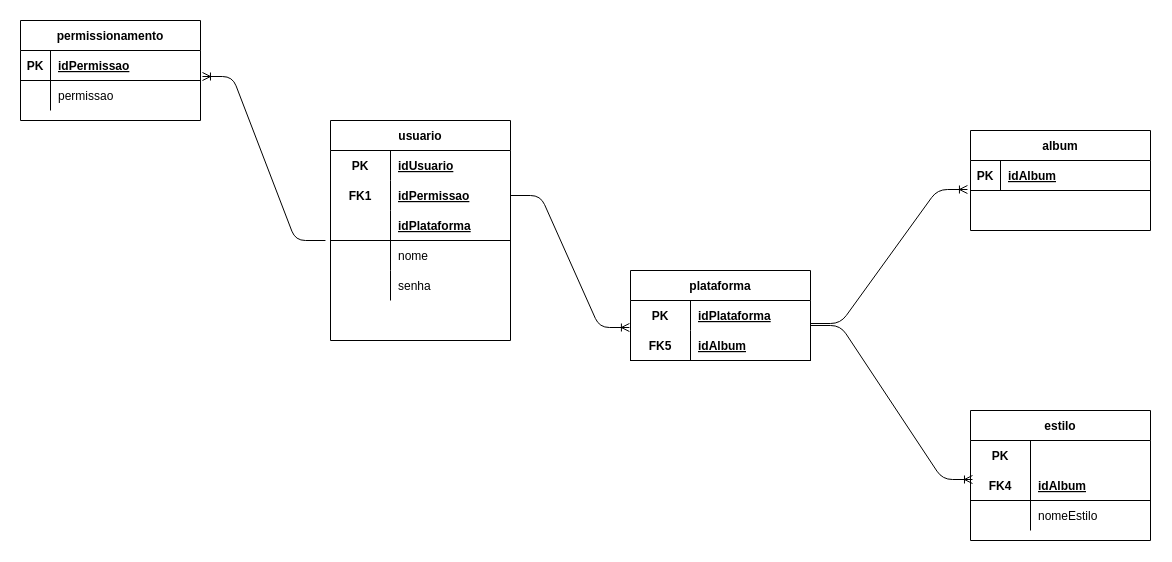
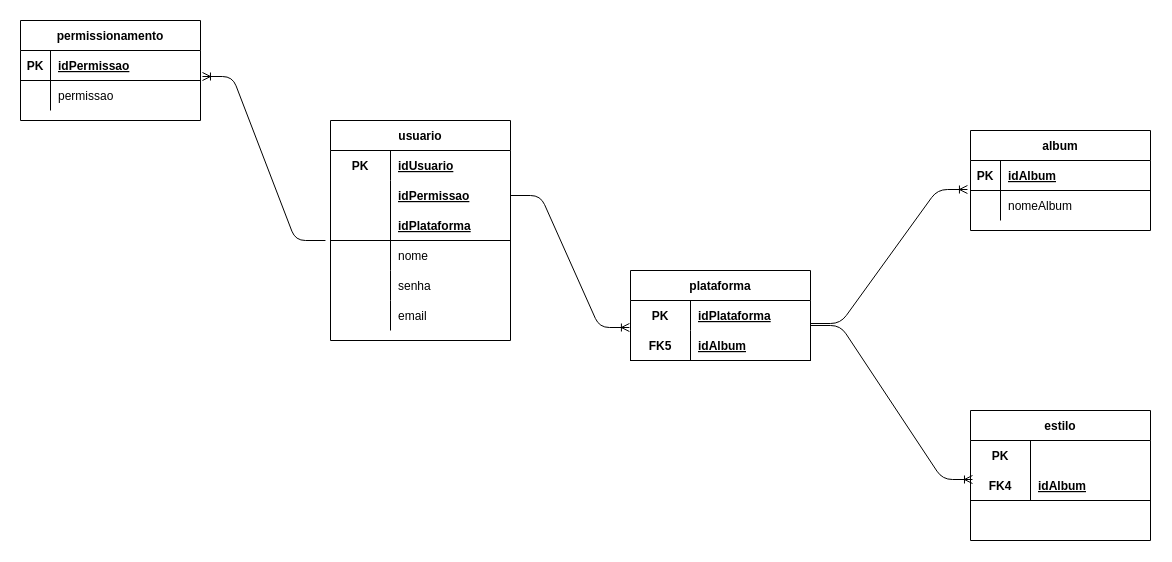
  <mxCell id="0" />
  <mxCell id="1" parent="0" />
  <mxCell id="2" value="usuario" style="shape=table;startSize=30;container=1;collapsible=1;childLayout=tableLayout;fixedRows=1;rowLines=0;fontStyle=1;align=center;resizeLast=1;" vertex="1" parent="1"><mxGeometry x="330" y="120" width="180" height="220" as="geometry" /></mxCell>
  <mxCell id="3" value="" style="shape=partialRectangle;collapsible=0;dropTarget=0;pointerEvents=0;fillColor=none;top=0;left=0;bottom=0;right=0;points=[[0,0.5],[1,0.5]];portConstraint=eastwest;" vertex="1" parent="2"><mxGeometry y="30" width="180" height="30" as="geometry" /></mxCell>
  <mxCell id="4" value="PK" style="shape=partialRectangle;connectable=0;fillColor=none;top=0;left=0;bottom=0;right=0;fontStyle=1;overflow=hidden;" vertex="1" parent="3"><mxGeometry width="60" height="30" as="geometry" /></mxCell>
  <mxCell id="5" value="idUsuario" style="shape=partialRectangle;connectable=0;fillColor=none;top=0;left=0;bottom=0;right=0;align=left;spacingLeft=6;fontStyle=5;overflow=hidden;" vertex="1" parent="3"><mxGeometry x="60" width="120" height="30" as="geometry" /></mxCell>
  <mxCell id="6" value="" style="shape=partialRectangle;collapsible=0;dropTarget=0;pointerEvents=0;fillColor=none;top=0;left=0;bottom=0;right=0;points=[[0,0.5],[1,0.5]];portConstraint=eastwest;" vertex="1" parent="2"><mxGeometry y="60" width="180" height="30" as="geometry" /></mxCell>
- <mxCell id="7" value="FK1" style="shape=partialRectangle;connectable=0;fillColor=none;top=0;left=0;bottom=0;right=0;fontStyle=1;overflow=hidden;" vertex="1" parent="6"><mxGeometry width="60" height="30" as="geometry" /></mxCell>
  <mxCell id="8" value="idPermissao" style="shape=partialRectangle;connectable=0;fillColor=none;top=0;left=0;bottom=0;right=0;align=left;spacingLeft=6;fontStyle=5;overflow=hidden;" vertex="1" parent="6"><mxGeometry x="60" width="120" height="30" as="geometry" /></mxCell>
  <mxCell id="9" value="" style="shape=partialRectangle;collapsible=0;dropTarget=0;pointerEvents=0;fillColor=none;top=0;left=0;bottom=1;right=0;points=[[0,0.5],[1,0.5]];portConstraint=eastwest;" vertex="1" parent="2"><mxGeometry y="90" width="180" height="30" as="geometry" /></mxCell>
  <mxCell id="10" value="idPlataforma" style="shape=partialRectangle;connectable=0;fillColor=none;top=0;left=0;bottom=0;right=0;align=left;spacingLeft=6;fontStyle=5;overflow=hidden;" vertex="1" parent="9"><mxGeometry x="60" width="120" height="30" as="geometry" /></mxCell>
  <mxCell id="11" value="" style="shape=partialRectangle;collapsible=0;dropTarget=0;pointerEvents=0;fillColor=none;top=0;left=0;bottom=0;right=0;points=[[0,0.5],[1,0.5]];portConstraint=eastwest;" vertex="1" parent="2"><mxGeometry y="120" width="180" height="30" as="geometry" /></mxCell>
  <mxCell id="12" value="" style="shape=partialRectangle;connectable=0;fillColor=none;top=0;left=0;bottom=0;right=0;editable=1;overflow=hidden;" vertex="1" parent="11"><mxGeometry width="60" height="30" as="geometry" /></mxCell>
  <mxCell id="13" value="nome" style="shape=partialRectangle;connectable=0;fillColor=none;top=0;left=0;bottom=0;right=0;align=left;spacingLeft=6;overflow=hidden;" vertex="1" parent="11"><mxGeometry x="60" width="120" height="30" as="geometry" /></mxCell>
  <mxCell id="14" value="" style="shape=partialRectangle;collapsible=0;dropTarget=0;pointerEvents=0;fillColor=none;top=0;left=0;bottom=0;right=0;points=[[0,0.5],[1,0.5]];portConstraint=eastwest;" vertex="1" parent="2"><mxGeometry y="150" width="180" height="30" as="geometry" /></mxCell>
  <mxCell id="15" value="" style="shape=partialRectangle;connectable=0;fillColor=none;top=0;left=0;bottom=0;right=0;editable=1;overflow=hidden;" vertex="1" parent="14"><mxGeometry width="60" height="30" as="geometry" /></mxCell>
  <mxCell id="16" value="senha" style="shape=partialRectangle;connectable=0;fillColor=none;top=0;left=0;bottom=0;right=0;align=left;spacingLeft=6;overflow=hidden;" vertex="1" parent="14"><mxGeometry x="60" width="120" height="30" as="geometry" /></mxCell>
  <mxCell id="17" value="" style="shape=partialRectangle;collapsible=0;dropTarget=0;pointerEvents=0;fillColor=none;top=0;left=0;bottom=0;right=0;points=[[0,0.5],[1,0.5]];portConstraint=eastwest;" vertex="1" parent="2"><mxGeometry y="180" width="180" height="30" as="geometry" /></mxCell>
  <mxCell id="18" value="" style="shape=partialRectangle;connectable=0;fillColor=none;top=0;left=0;bottom=0;right=0;editable=1;overflow=hidden;" vertex="1" parent="17"><mxGeometry width="60" height="30" as="geometry" /></mxCell>
+ <mxCell id="19" value="email" style="shape=partialRectangle;connectable=0;fillColor=none;top=0;left=0;bottom=0;right=0;align=left;spacingLeft=6;overflow=hidden;" vertex="1" parent="17"><mxGeometry x="60" width="120" height="30" as="geometry" /></mxCell>
  <mxCell id="20" value="plataforma" style="shape=table;startSize=30;container=1;collapsible=1;childLayout=tableLayout;fixedRows=1;rowLines=0;fontStyle=1;align=center;resizeLast=1;" vertex="1" parent="1"><mxGeometry x="630" y="270" width="180" height="90" as="geometry" /></mxCell>
  <mxCell id="21" value="" style="shape=partialRectangle;collapsible=0;dropTarget=0;pointerEvents=0;fillColor=none;top=0;left=0;bottom=0;right=0;points=[[0,0.5],[1,0.5]];portConstraint=eastwest;" vertex="1" parent="20"><mxGeometry y="30" width="180" height="30" as="geometry" /></mxCell>
  <mxCell id="22" value="PK" style="shape=partialRectangle;connectable=0;fillColor=none;top=0;left=0;bottom=0;right=0;fontStyle=1;overflow=hidden;" vertex="1" parent="21"><mxGeometry width="60" height="30" as="geometry" /></mxCell>
  <mxCell id="23" value="idPlataforma" style="shape=partialRectangle;connectable=0;fillColor=none;top=0;left=0;bottom=0;right=0;align=left;spacingLeft=6;fontStyle=5;overflow=hidden;" vertex="1" parent="21"><mxGeometry x="60" width="120" height="30" as="geometry" /></mxCell>
  <mxCell id="24" value="" style="shape=partialRectangle;collapsible=0;dropTarget=0;pointerEvents=0;fillColor=none;top=0;left=0;bottom=1;right=0;points=[[0,0.5],[1,0.5]];portConstraint=eastwest;" vertex="1" parent="20"><mxGeometry y="60" width="180" height="30" as="geometry" /></mxCell>
  <mxCell id="25" value="FK5" style="shape=partialRectangle;connectable=0;fillColor=none;top=0;left=0;bottom=0;right=0;fontStyle=1;overflow=hidden;" vertex="1" parent="24"><mxGeometry width="60" height="30" as="geometry" /></mxCell>
  <mxCell id="26" value="idAlbum" style="shape=partialRectangle;connectable=0;fillColor=none;top=0;left=0;bottom=0;right=0;align=left;spacingLeft=6;fontStyle=5;overflow=hidden;" vertex="1" parent="24"><mxGeometry x="60" width="120" height="30" as="geometry" /></mxCell>
  <mxCell id="27" value="permissionamento" style="shape=table;startSize=30;container=1;collapsible=1;childLayout=tableLayout;fixedRows=1;rowLines=0;fontStyle=1;align=center;resizeLast=1;" vertex="1" parent="1"><mxGeometry x="20" y="20" width="180" height="100" as="geometry" /></mxCell>
  <mxCell id="28" value="" style="shape=partialRectangle;collapsible=0;dropTarget=0;pointerEvents=0;fillColor=none;top=0;left=0;bottom=1;right=0;points=[[0,0.5],[1,0.5]];portConstraint=eastwest;" vertex="1" parent="27"><mxGeometry y="30" width="180" height="30" as="geometry" /></mxCell>
  <mxCell id="29" value="PK" style="shape=partialRectangle;connectable=0;fillColor=none;top=0;left=0;bottom=0;right=0;fontStyle=1;overflow=hidden;" vertex="1" parent="28"><mxGeometry width="30" height="30" as="geometry" /></mxCell>
  <mxCell id="30" value="idPermissao" style="shape=partialRectangle;connectable=0;fillColor=none;top=0;left=0;bottom=0;right=0;align=left;spacingLeft=6;fontStyle=5;overflow=hidden;" vertex="1" parent="28"><mxGeometry x="30" width="150" height="30" as="geometry" /></mxCell>
  <mxCell id="31" value="" style="shape=partialRectangle;collapsible=0;dropTarget=0;pointerEvents=0;fillColor=none;top=0;left=0;bottom=0;right=0;points=[[0,0.5],[1,0.5]];portConstraint=eastwest;" vertex="1" parent="27"><mxGeometry y="60" width="180" height="30" as="geometry" /></mxCell>
  <mxCell id="32" value="" style="shape=partialRectangle;connectable=0;fillColor=none;top=0;left=0;bottom=0;right=0;editable=1;overflow=hidden;" vertex="1" parent="31"><mxGeometry width="30" height="30" as="geometry" /></mxCell>
  <mxCell id="33" value="permissao" style="shape=partialRectangle;connectable=0;fillColor=none;top=0;left=0;bottom=0;right=0;align=left;spacingLeft=6;overflow=hidden;" vertex="1" parent="31"><mxGeometry x="30" width="150" height="30" as="geometry" /></mxCell>
  <mxCell id="34" value="estilo" style="shape=table;startSize=30;container=1;collapsible=1;childLayout=tableLayout;fixedRows=1;rowLines=0;fontStyle=1;align=center;resizeLast=1;" vertex="1" parent="1"><mxGeometry x="970" y="410" width="180" height="130" as="geometry" /></mxCell>
  <mxCell id="35" value="" style="shape=partialRectangle;collapsible=0;dropTarget=0;pointerEvents=0;fillColor=none;top=0;left=0;bottom=0;right=0;points=[[0,0.5],[1,0.5]];portConstraint=eastwest;" vertex="1" parent="34"><mxGeometry y="30" width="180" height="30" as="geometry" /></mxCell>
  <mxCell id="36" value="PK" style="shape=partialRectangle;connectable=0;fillColor=none;top=0;left=0;bottom=0;right=0;fontStyle=1;overflow=hidden;" vertex="1" parent="35"><mxGeometry width="60" height="30" as="geometry" /></mxCell>
  <mxCell id="37" value="" style="shape=partialRectangle;collapsible=0;dropTarget=0;pointerEvents=0;fillColor=none;top=0;left=0;bottom=1;right=0;points=[[0,0.5],[1,0.5]];portConstraint=eastwest;" vertex="1" parent="34"><mxGeometry y="60" width="180" height="30" as="geometry" /></mxCell>
  <mxCell id="38" value="FK4" style="shape=partialRectangle;connectable=0;fillColor=none;top=0;left=0;bottom=0;right=0;fontStyle=1;overflow=hidden;" vertex="1" parent="37"><mxGeometry width="60" height="30" as="geometry" /></mxCell>
  <mxCell id="39" value="idAlbum" style="shape=partialRectangle;connectable=0;fillColor=none;top=0;left=0;bottom=0;right=0;align=left;spacingLeft=6;fontStyle=5;overflow=hidden;" vertex="1" parent="37"><mxGeometry x="60" width="120" height="30" as="geometry" /></mxCell>
  <mxCell id="40" value="" style="shape=partialRectangle;collapsible=0;dropTarget=0;pointerEvents=0;fillColor=none;top=0;left=0;bottom=0;right=0;points=[[0,0.5],[1,0.5]];portConstraint=eastwest;" vertex="1" parent="34"><mxGeometry y="90" width="180" height="30" as="geometry" /></mxCell>
  <mxCell id="41" value="" style="shape=partialRectangle;connectable=0;fillColor=none;top=0;left=0;bottom=0;right=0;editable=1;overflow=hidden;" vertex="1" parent="40"><mxGeometry width="60" height="30" as="geometry" /></mxCell>
- <mxCell id="42" value="nomeEstilo" style="shape=partialRectangle;connectable=0;fillColor=none;top=0;left=0;bottom=0;right=0;align=left;spacingLeft=6;overflow=hidden;" vertex="1" parent="40"><mxGeometry x="60" width="120" height="30" as="geometry" /></mxCell>
  <mxCell id="43" value="album" style="shape=table;startSize=30;container=1;collapsible=1;childLayout=tableLayout;fixedRows=1;rowLines=0;fontStyle=1;align=center;resizeLast=1;" vertex="1" parent="1"><mxGeometry x="970" y="130" width="180" height="100" as="geometry" /></mxCell>
  <mxCell id="44" value="" style="shape=partialRectangle;collapsible=0;dropTarget=0;pointerEvents=0;fillColor=none;top=0;left=0;bottom=1;right=0;points=[[0,0.5],[1,0.5]];portConstraint=eastwest;" vertex="1" parent="43"><mxGeometry y="30" width="180" height="30" as="geometry" /></mxCell>
  <mxCell id="45" value="PK" style="shape=partialRectangle;connectable=0;fillColor=none;top=0;left=0;bottom=0;right=0;fontStyle=1;overflow=hidden;" vertex="1" parent="44"><mxGeometry width="30" height="30" as="geometry" /></mxCell>
  <mxCell id="46" value="idAlbum" style="shape=partialRectangle;connectable=0;fillColor=none;top=0;left=0;bottom=0;right=0;align=left;spacingLeft=6;fontStyle=5;overflow=hidden;" vertex="1" parent="44"><mxGeometry x="30" width="150" height="30" as="geometry" /></mxCell>
  <mxCell id="47" value="" style="shape=partialRectangle;collapsible=0;dropTarget=0;pointerEvents=0;fillColor=none;top=0;left=0;bottom=0;right=0;points=[[0,0.5],[1,0.5]];portConstraint=eastwest;" vertex="1" parent="43"><mxGeometry y="60" width="180" height="30" as="geometry" /></mxCell>
  <mxCell id="48" value="" style="shape=partialRectangle;connectable=0;fillColor=none;top=0;left=0;bottom=0;right=0;editable=1;overflow=hidden;" vertex="1" parent="47"><mxGeometry width="30" height="30" as="geometry" /></mxCell>
+ <mxCell id="49" value="nomeAlbum" style="shape=partialRectangle;connectable=0;fillColor=none;top=0;left=0;bottom=0;right=0;align=left;spacingLeft=6;overflow=hidden;" vertex="1" parent="47"><mxGeometry x="30" width="150" height="30" as="geometry" /></mxCell>
  <mxCell id="50" value="" style="edgeStyle=entityRelationEdgeStyle;fontSize=12;html=1;endArrow=ERoneToMany;entryX=1.011;entryY=-0.133;entryDx=0;entryDy=0;entryPerimeter=0;exitX=-0.028;exitY=0;exitDx=0;exitDy=0;exitPerimeter=0;" edge="1" parent="1" source="11" target="31"><mxGeometry width="100" height="100" relative="1" as="geometry"><mxPoint x="60" y="380" as="sourcePoint" /><mxPoint x="160" y="280" as="targetPoint" /></mxGeometry></mxCell>
  <mxCell id="51" value="" style="edgeStyle=entityRelationEdgeStyle;fontSize=12;html=1;endArrow=ERoneToMany;entryX=-0.006;entryY=-0.1;entryDx=0;entryDy=0;entryPerimeter=0;exitX=1;exitY=0.5;exitDx=0;exitDy=0;" edge="1" parent="1" source="6" target="24"><mxGeometry width="100" height="100" relative="1" as="geometry"><mxPoint x="780" y="380" as="sourcePoint" /><mxPoint x="880" y="280" as="targetPoint" /></mxGeometry></mxCell>
  <mxCell id="52" value="" style="edgeStyle=entityRelationEdgeStyle;fontSize=12;html=1;endArrow=ERoneToMany;exitX=1;exitY=0.767;exitDx=0;exitDy=0;exitPerimeter=0;entryX=-0.017;entryY=-0.033;entryDx=0;entryDy=0;entryPerimeter=0;" edge="1" parent="1" source="21" target="47"><mxGeometry width="100" height="100" relative="1" as="geometry"><mxPoint x="790" y="290" as="sourcePoint" /><mxPoint x="880" y="190" as="targetPoint" /></mxGeometry></mxCell>
  <mxCell id="53" value="" style="edgeStyle=entityRelationEdgeStyle;fontSize=12;html=1;endArrow=ERoneToMany;entryX=0.011;entryY=0.3;entryDx=0;entryDy=0;entryPerimeter=0;exitX=1;exitY=-0.167;exitDx=0;exitDy=0;exitPerimeter=0;" edge="1" parent="1" source="24" target="37"><mxGeometry width="100" height="100" relative="1" as="geometry"><mxPoint x="830" y="360" as="sourcePoint" /><mxPoint x="880" y="465" as="targetPoint" /></mxGeometry></mxCell>
